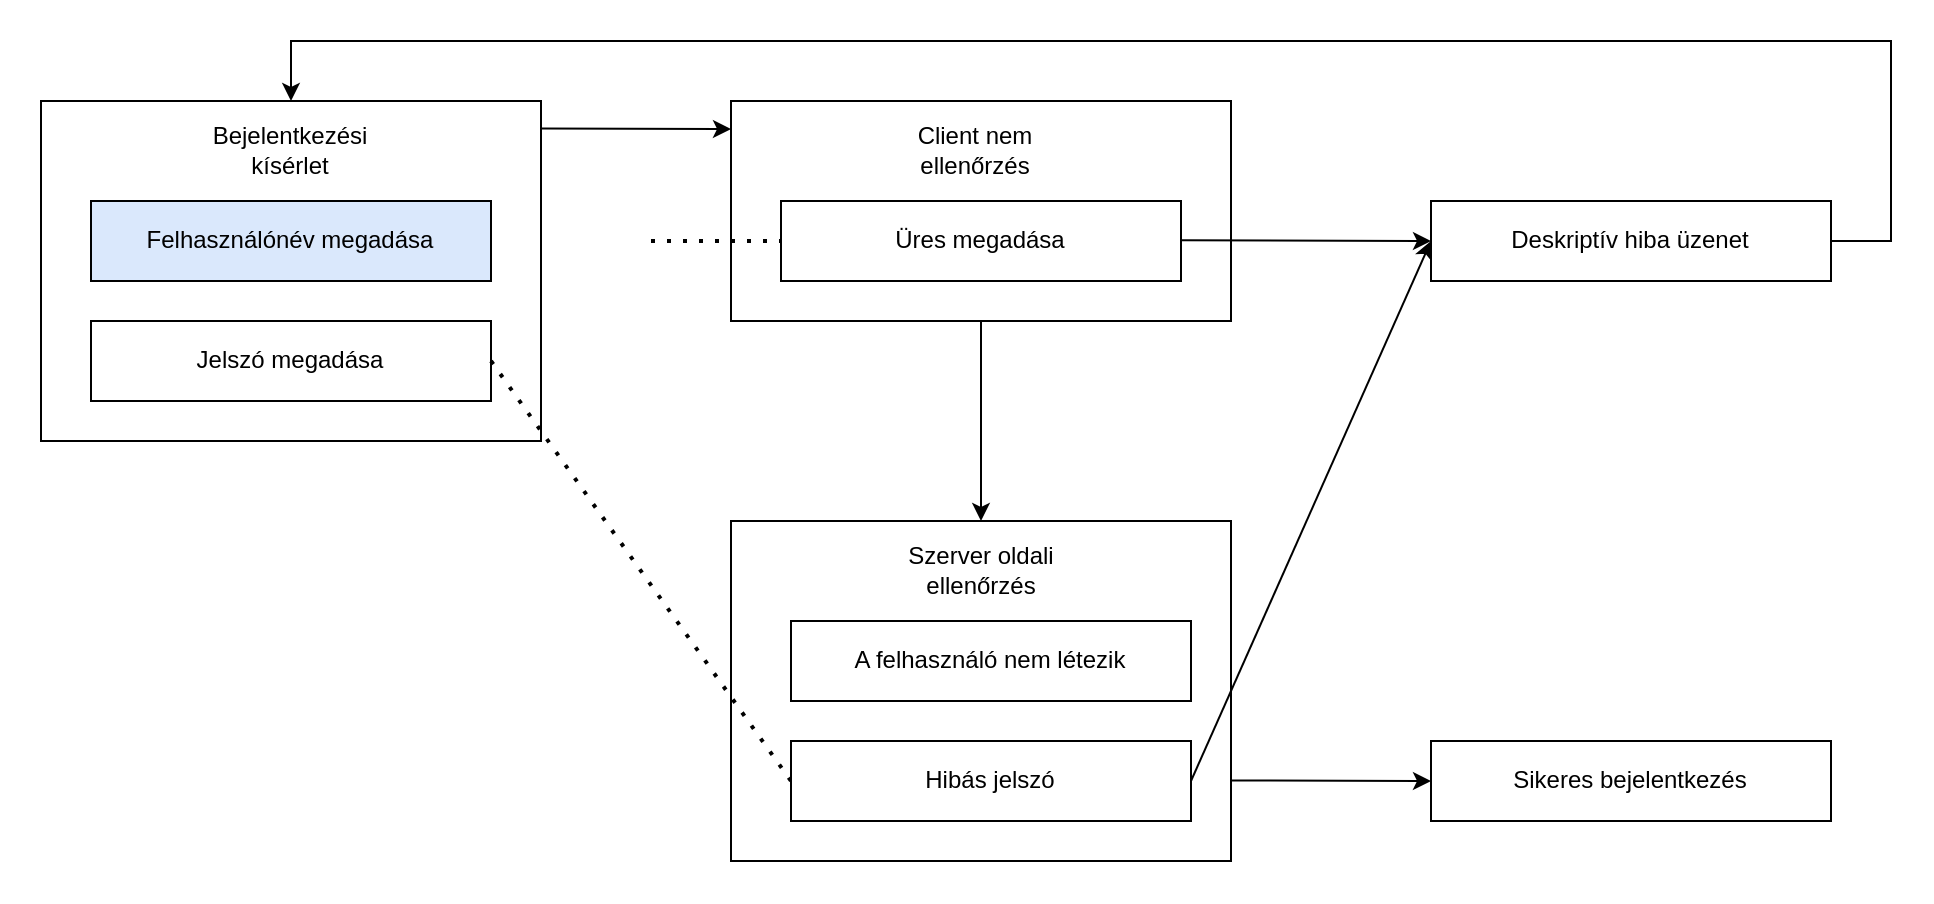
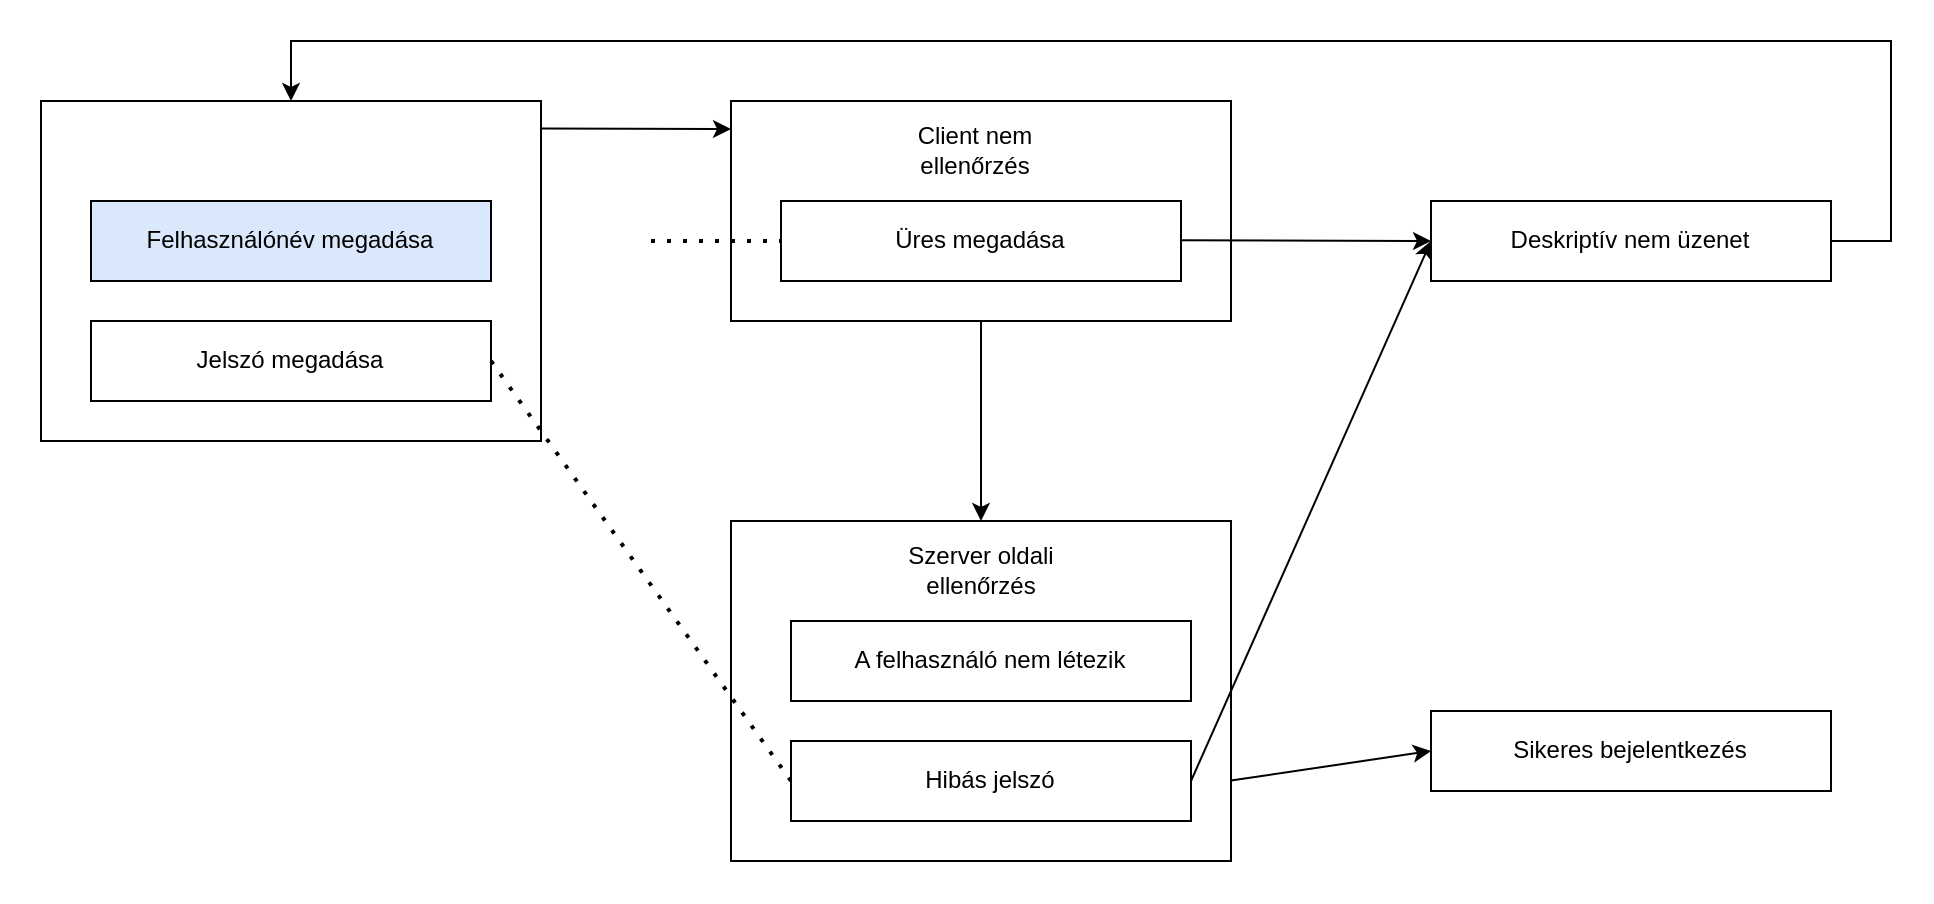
  <mxCell id="0" />
  <mxCell id="1" parent="0" />
  <mxCell id="2" value="" style="rounded=0;whiteSpace=wrap;html=1;" vertex="1" parent="1"><mxGeometry x="20" y="50" width="250" height="170" as="geometry" /></mxCell>
  <mxCell id="3" value="Jelszó megadása" style="rounded=0;whiteSpace=wrap;html=1;" vertex="1" parent="1"><mxGeometry x="45" y="160" width="200" height="40" as="geometry" /></mxCell>
  <mxCell id="4" value="Felhasználónév megadása" style="rounded=0;whiteSpace=wrap;html=1;fillColor=#dae8fc;" vertex="1" parent="1"><mxGeometry x="45" y="100" width="200" height="40" as="geometry" /></mxCell>
- <mxCell id="5" value="Bejelentkezési kísérlet" style="text;html=1;strokeColor=none;fillColor=none;align=center;verticalAlign=middle;whiteSpace=wrap;rounded=0;" vertex="1" parent="1"><mxGeometry x="115" width="60" height="30" as="geometry" y="60" /></mxCell>
  <mxCell id="6" value="" style="rounded=0;whiteSpace=wrap;html=1;" vertex="1" parent="1"><mxGeometry x="365" y="50" width="250" height="110" as="geometry" /></mxCell>
  <mxCell id="7" value="Üres megadása" style="rounded=0;whiteSpace=wrap;html=1;" vertex="1" parent="1"><mxGeometry x="390" y="100" width="200" height="40" as="geometry" /></mxCell>
  <mxCell id="8" value="" style="endArrow=classic;html=1;rounded=0;exitX=1.001;exitY=0.081;exitDx=0;exitDy=0;exitPerimeter=0;" edge="1" parent="1" source="2"><mxGeometry width="50" height="50" relative="1" as="geometry"><mxPoint x="325" y="150" as="sourcePoint" /><mxPoint x="365" y="64" as="targetPoint" /></mxGeometry></mxCell>
  <mxCell id="9" value="" style="endArrow=none;dashed=1;html=1;dashPattern=1 3;strokeWidth=2;rounded=0;" edge="1" parent="1" target="7"><mxGeometry width="50" height="50" relative="1" as="geometry"><mxPoint x="325" y="120" as="sourcePoint" /><mxPoint x="335" y="130" as="targetPoint" /></mxGeometry></mxCell>
  <mxCell id="10" value="Client nem ellenőrzés" style="text;html=1;strokeColor=none;fillColor=none;align=center;verticalAlign=middle;whiteSpace=wrap;rounded=0;" vertex="1" parent="1"><mxGeometry x="455" width="65" height="30" as="geometry" y="60" /></mxCell>
- <mxCell id="11" value="Deskriptív hiba üzenet" style="rounded=0;whiteSpace=wrap;html=1;" vertex="1" parent="1"><mxGeometry x="715" y="100" width="200" height="40" as="geometry" /></mxCell>
+ <mxCell id="11" value="Deskriptív nem üzenet" style="rounded=0;whiteSpace=wrap;html=1;" vertex="1" parent="1"><mxGeometry x="715" y="100" width="200" height="40" as="geometry" /></mxCell>
  <mxCell id="12" value="" style="endArrow=classic;html=1;rounded=0;exitX=1.001;exitY=0.081;exitDx=0;exitDy=0;exitPerimeter=0;entryX=0;entryY=0.5;entryDx=0;entryDy=0;" edge="1" parent="1" target="11"><mxGeometry width="50" height="50" relative="1" as="geometry"><mxPoint x="590" y="119.645" as="sourcePoint" /><mxPoint x="683.75" y="120.36" as="targetPoint" /></mxGeometry></mxCell>
  <mxCell id="13" value="" style="rounded=0;whiteSpace=wrap;html=1;" vertex="1" parent="1"><mxGeometry x="365" y="260" width="250" height="170" as="geometry" /></mxCell>
  <mxCell id="14" value="A felhasználó nem létezik" style="rounded=0;whiteSpace=wrap;html=1;" vertex="1" parent="1"><mxGeometry x="395" y="310" width="200" height="40" as="geometry" /></mxCell>
  <mxCell id="15" value="Szerver oldali ellenőrzés" style="text;html=1;strokeColor=none;fillColor=none;align=center;verticalAlign=middle;whiteSpace=wrap;rounded=0;" vertex="1" parent="1"><mxGeometry x="452.5" y="270" width="75" height="30" as="geometry" /></mxCell>
  <mxCell id="16" value="" style="endArrow=none;dashed=1;html=1;dashPattern=1 3;strokeWidth=2;rounded=0;exitX=1;exitY=0.5;exitDx=0;exitDy=0;entryX=0;entryY=0.5;entryDx=0;entryDy=0;" edge="1" parent="1" target="21"><mxGeometry width="50" height="50" relative="1" as="geometry"><mxPoint x="245" y="180" as="sourcePoint" /><mxPoint x="355" y="390" as="targetPoint" /></mxGeometry></mxCell>
  <mxCell id="17" value="" style="endArrow=classic;html=1;rounded=0;exitX=0.5;exitY=1;exitDx=0;exitDy=0;entryX=0.5;entryY=0;entryDx=0;entryDy=0;" edge="1" parent="1" source="6" target="13"><mxGeometry width="50" height="50" relative="1" as="geometry"><mxPoint x="485" y="280" as="sourcePoint" /><mxPoint x="485" y="260" as="targetPoint" /></mxGeometry></mxCell>
- <mxCell id="18" value="Sikeres bejelentkezés" style="rounded=0;whiteSpace=wrap;html=1;" vertex="1" parent="1"><mxGeometry x="715" y="370" width="200" height="40" as="geometry" /></mxCell>
+ <mxCell id="18" value="Sikeres bejelentkezés" style="rounded=0;whiteSpace=wrap;html=1;" vertex="1" parent="1"><mxGeometry x="715" y="355" width="200" height="40" as="geometry" /></mxCell>
  <mxCell id="19" value="" style="endArrow=classic;html=1;rounded=0;entryX=0;entryY=0.5;entryDx=0;entryDy=0;exitX=1;exitY=0.763;exitDx=0;exitDy=0;exitPerimeter=0;" edge="1" parent="1" source="13" target="18"><mxGeometry width="50" height="50" relative="1" as="geometry"><mxPoint x="615" y="420" as="sourcePoint" /><mxPoint x="725" y="190" as="targetPoint" /></mxGeometry></mxCell>
  <mxCell id="20" value="" style="endArrow=classic;html=1;rounded=0;exitX=1;exitY=0.5;exitDx=0;exitDy=0;entryX=0.5;entryY=0;entryDx=0;entryDy=0;" edge="1" parent="1" source="11" target="2"><mxGeometry width="50" height="50" relative="1" as="geometry"><mxPoint x="815" y="-30" as="sourcePoint" /><mxPoint x="145" y="40" as="targetPoint" /><Array as="points"><mxPoint x="945" y="120" /><mxPoint x="945" y="30" /><mxPoint x="945" y="20" /><mxPoint x="145" y="20" /></Array></mxGeometry></mxCell>
  <mxCell id="21" value="Hibás jelszó" style="rounded=0;whiteSpace=wrap;html=1;" vertex="1" parent="1"><mxGeometry x="395" y="370" width="200" height="40" as="geometry" /></mxCell>
  <mxCell id="22" value="" style="endArrow=classic;html=1;rounded=0;exitX=1;exitY=0.5;exitDx=0;exitDy=0;" edge="1" parent="1" source="21"><mxGeometry width="50" height="50" relative="1" as="geometry"><mxPoint x="605" y="340" as="sourcePoint" /><mxPoint x="715" y="120" as="targetPoint" /></mxGeometry></mxCell>
